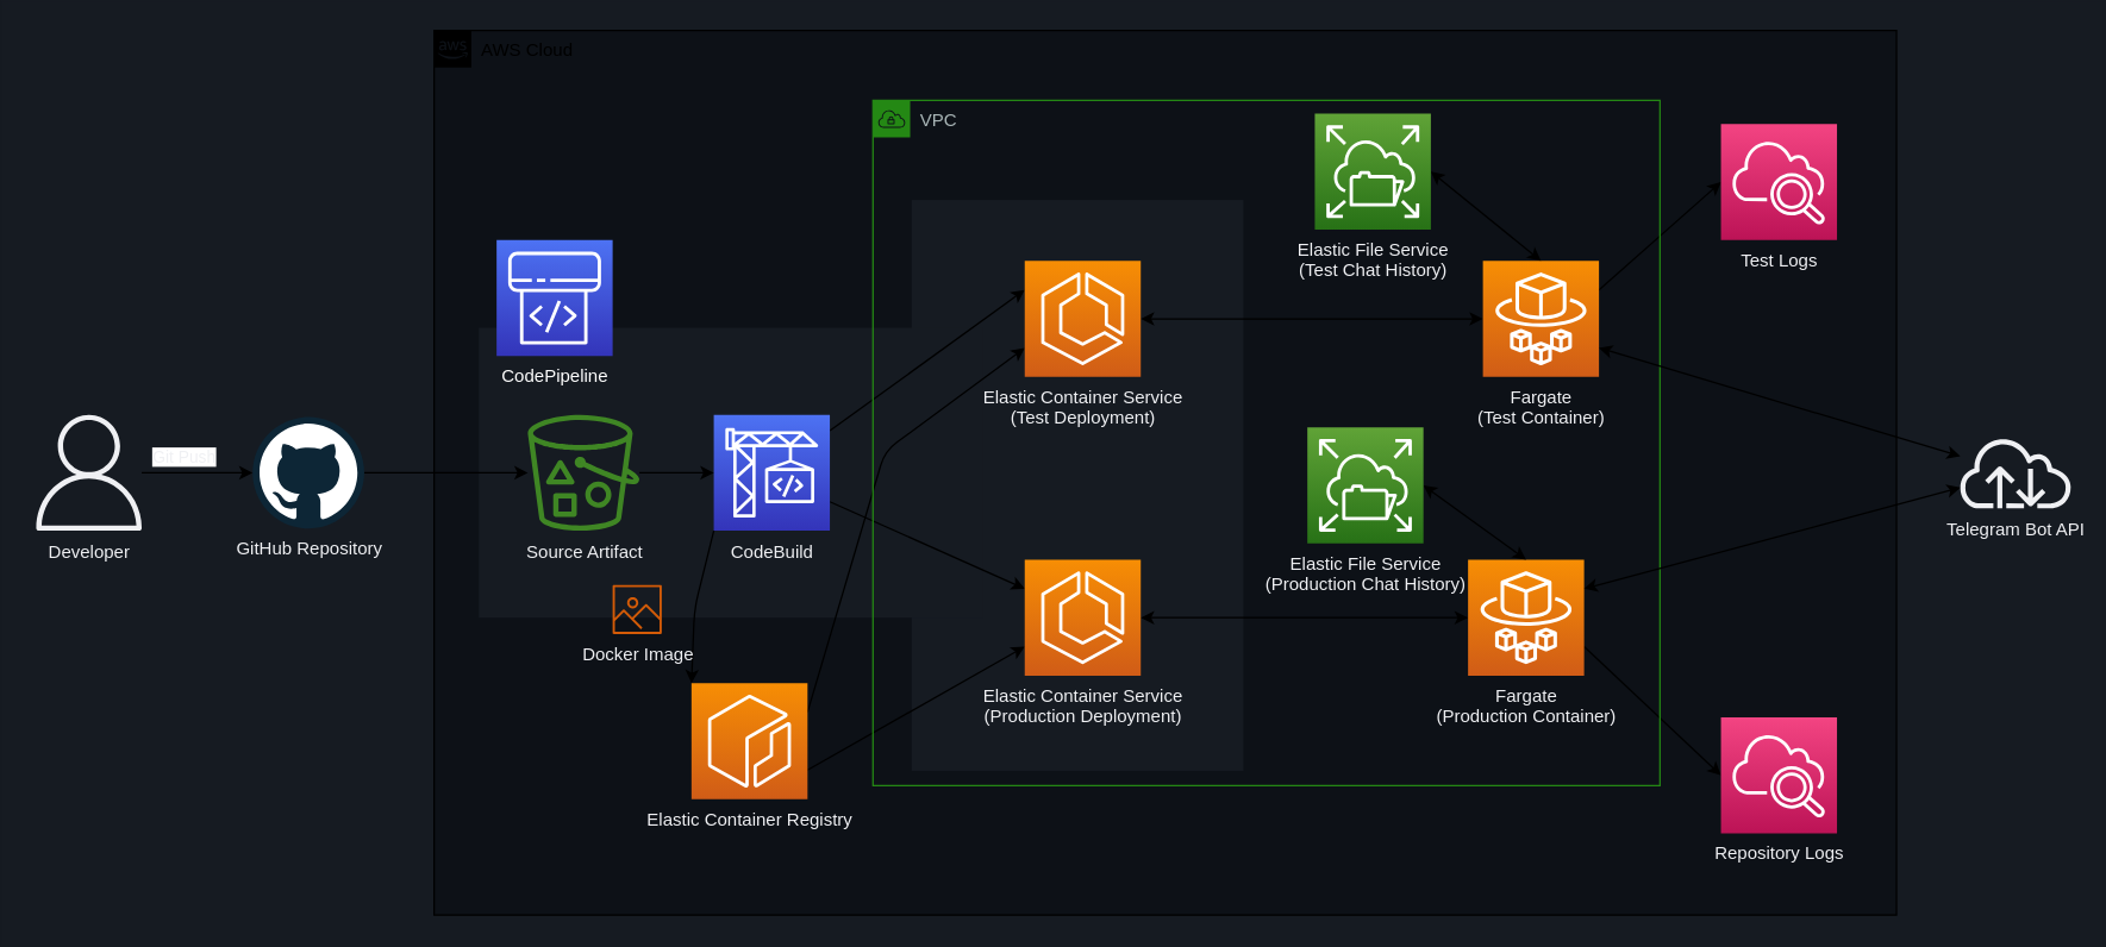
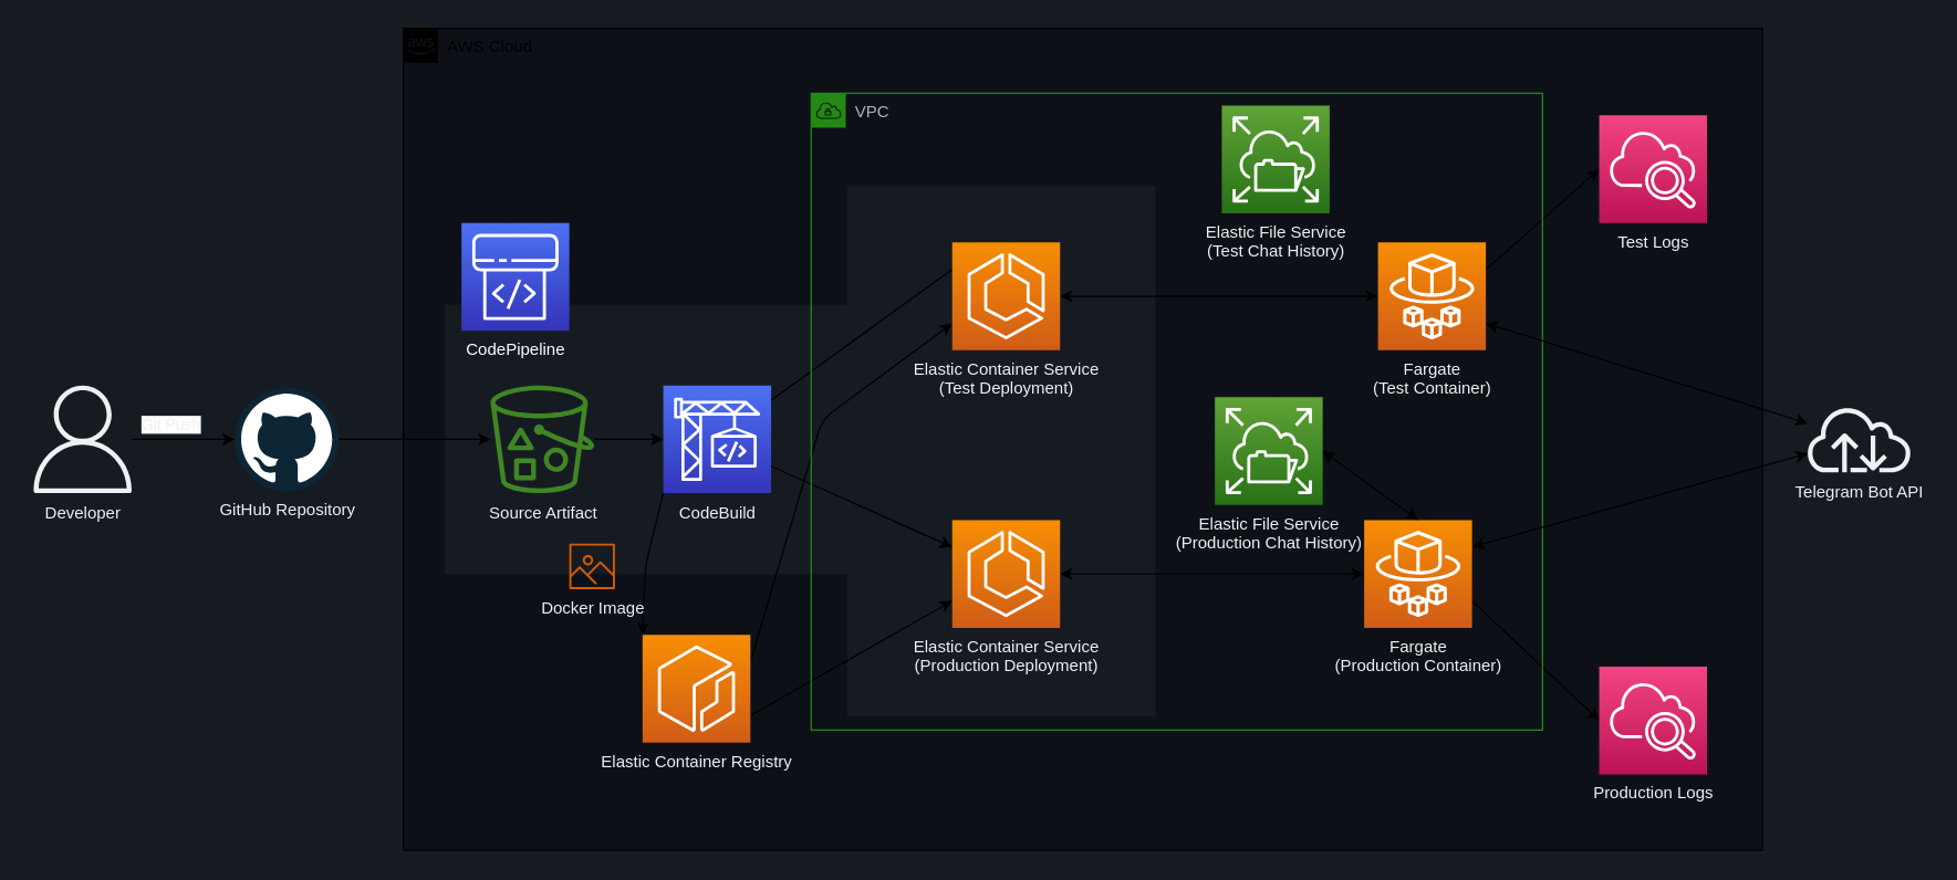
  <mxCell id="0" />
  <mxCell id="1" parent="0" />
  <mxCell id="2" value="AWS Cloud" style="points=[[0,0],[0.25,0],[0.5,0],[0.75,0],[1,0],[1,0.25],[1,0.5],[1,0.75],[1,1],[0.75,1],[0.5,1],[0.25,1],[0,1],[0,0.75],[0,0.5],[0,0.25]];outlineConnect=0;html=1;whiteSpace=wrap;fontSize=12;fontStyle=0;container=1;pointerEvents=0;collapsible=0;recursiveResize=0;shape=mxgraph.aws4.group;grIcon=mxgraph.aws4.group_aws_cloud_alt;verticalAlign=top;align=left;spacingLeft=30;dashed=0;fillColor=#0d1117;" vertex="1" parent="1"><mxGeometry x="291" y="20" width="983" height="595" as="geometry" /></mxCell>
  <mxCell id="3" value="" style="fillColor=#161b22;strokeColor=none;dashed=0;verticalAlign=top;fontStyle=0;fontColor=#EFF0F3;rounded=0;" vertex="1" parent="2"><mxGeometry x="321" y="114" width="223" height="384" as="geometry" /></mxCell>
  <mxCell id="4" value="" style="fillColor=#161b22;strokeColor=none;dashed=0;verticalAlign=top;fontStyle=0;fontColor=#EFF0F3;rounded=0;" vertex="1" parent="2"><mxGeometry x="30" y="200" width="339" height="195" as="geometry" /></mxCell>
  <mxCell id="5" value="&lt;font color=&quot;#ffffff&quot;&gt;CodePipeline&lt;/font&gt;" style="sketch=0;points=[[0,0,0],[0.25,0,0],[0.5,0,0],[0.75,0,0],[1,0,0],[0,1,0],[0.25,1,0],[0.5,1,0],[0.75,1,0],[1,1,0],[0,0.25,0],[0,0.5,0],[0,0.75,0],[1,0.25,0],[1,0.5,0],[1,0.75,0]];outlineConnect=0;fontColor=#232F3E;gradientColor=#4D72F3;gradientDirection=north;fillColor=#3334B9;strokeColor=#ffffff;dashed=0;verticalLabelPosition=bottom;verticalAlign=top;align=center;html=1;fontSize=12;fontStyle=0;aspect=fixed;shape=mxgraph.aws4.resourceIcon;resIcon=mxgraph.aws4.codepipeline;" vertex="1" parent="2"><mxGeometry x="42" y="141" width="78" height="78" as="geometry" /></mxCell>
  <mxCell id="6" style="edgeStyle=none;html=1;entryX=0;entryY=0;entryDx=0;entryDy=0;entryPerimeter=0;fontColor=#EFF0F3;exitX=0;exitY=1;exitDx=0;exitDy=0;exitPerimeter=0;" edge="1" parent="2" source="9" target="13"><mxGeometry relative="1" as="geometry"><Array as="points"><mxPoint x="175" y="389" /></Array></mxGeometry></mxCell>
- <mxCell id="7" value="" style="edgeStyle=none;html=1;fontColor=#EFF0F3;entryX=0;entryY=0.25;entryDx=0;entryDy=0;entryPerimeter=0;shadow=0;" edge="1" parent="2" source="9" target="19"><mxGeometry relative="1" as="geometry" /></mxCell>
+ <mxCell id="7" value="" style="edgeStyle=none;html=1;fontColor=#EFF0F3;entryX=0;entryY=0.25;entryDx=0;entryDy=0;entryPerimeter=0;shadow=0;endArrow=none;" edge="1" parent="2" source="9" target="19"><mxGeometry relative="1" as="geometry" /></mxCell>
  <mxCell id="8" style="edgeStyle=none;html=1;exitX=1;exitY=0.75;exitDx=0;exitDy=0;exitPerimeter=0;entryX=0;entryY=0.25;entryDx=0;entryDy=0;entryPerimeter=0;shadow=0;fontColor=#EFF0F3;" edge="1" parent="2" source="9" target="17"><mxGeometry relative="1" as="geometry" /></mxCell>
  <mxCell id="9" value="&lt;font color=&quot;#eff0f3&quot;&gt;CodeBuild&lt;/font&gt;" style="sketch=0;points=[[0,0,0],[0.25,0,0],[0.5,0,0],[0.75,0,0],[1,0,0],[0,1,0],[0.25,1,0],[0.5,1,0],[0.75,1,0],[1,1,0],[0,0.25,0],[0,0.5,0],[0,0.75,0],[1,0.25,0],[1,0.5,0],[1,0.75,0]];outlineConnect=0;fontColor=#232F3E;gradientColor=#4D72F3;gradientDirection=north;fillColor=#3334B9;strokeColor=#ffffff;dashed=0;verticalLabelPosition=bottom;verticalAlign=top;align=center;html=1;fontSize=12;fontStyle=0;aspect=fixed;shape=mxgraph.aws4.resourceIcon;resIcon=mxgraph.aws4.codebuild;" vertex="1" parent="2"><mxGeometry x="188" y="258.5" width="78" height="78" as="geometry" /></mxCell>
  <mxCell id="10" value="&lt;font color=&quot;#eff0f3&quot;&gt;Docker Image&lt;/font&gt;" style="sketch=0;outlineConnect=0;fontColor=#232F3E;gradientColor=none;fillColor=#D45B07;strokeColor=none;dashed=0;verticalLabelPosition=bottom;verticalAlign=top;align=center;html=1;fontSize=12;fontStyle=0;aspect=fixed;pointerEvents=1;shape=mxgraph.aws4.container_registry_image;" vertex="1" parent="2"><mxGeometry x="120" y="373" width="33" height="33" as="geometry" /></mxCell>
  <mxCell id="11" style="edgeStyle=none;html=1;exitX=1;exitY=0.25;exitDx=0;exitDy=0;exitPerimeter=0;entryX=0;entryY=0.75;entryDx=0;entryDy=0;entryPerimeter=0;shadow=0;fontColor=#EFF0F3;" edge="1" parent="2" source="13" target="19"><mxGeometry relative="1" as="geometry"><Array as="points"><mxPoint x="303" y="283" /></Array></mxGeometry></mxCell>
  <mxCell id="12" style="edgeStyle=none;html=1;exitX=1;exitY=0.75;exitDx=0;exitDy=0;exitPerimeter=0;entryX=0;entryY=0.75;entryDx=0;entryDy=0;entryPerimeter=0;shadow=0;fontColor=#EFF0F3;" edge="1" parent="2" source="13" target="17"><mxGeometry relative="1" as="geometry" /></mxCell>
  <mxCell id="13" value="&lt;font color=&quot;#eff0f3&quot;&gt;Elastic Container Registry&lt;/font&gt;" style="sketch=0;points=[[0,0,0],[0.25,0,0],[0.5,0,0],[0.75,0,0],[1,0,0],[0,1,0],[0.25,1,0],[0.5,1,0],[0.75,1,0],[1,1,0],[0,0.25,0],[0,0.5,0],[0,0.75,0],[1,0.25,0],[1,0.5,0],[1,0.75,0]];outlineConnect=0;fontColor=#232F3E;gradientColor=#F78E04;gradientDirection=north;fillColor=#D05C17;strokeColor=#ffffff;dashed=0;verticalLabelPosition=bottom;verticalAlign=top;align=center;html=1;fontSize=12;fontStyle=0;aspect=fixed;shape=mxgraph.aws4.resourceIcon;resIcon=mxgraph.aws4.ecr;" vertex="1" parent="2"><mxGeometry x="173" y="439" width="78" height="78" as="geometry" /></mxCell>
  <mxCell id="14" value="" style="edgeStyle=none;html=1;fontColor=#EFF0F3;" edge="1" parent="2" source="15" target="9"><mxGeometry relative="1" as="geometry" /></mxCell>
  <mxCell id="15" value="&lt;font color=&quot;#eff0f3&quot;&gt;Source Artifact&lt;/font&gt;" style="sketch=0;outlineConnect=0;fontColor=#232F3E;gradientColor=none;fillColor=#3F8624;strokeColor=none;dashed=0;verticalLabelPosition=bottom;verticalAlign=top;align=center;html=1;fontSize=12;fontStyle=0;aspect=fixed;pointerEvents=1;shape=mxgraph.aws4.bucket_with_objects;" vertex="1" parent="2"><mxGeometry x="63" y="258.5" width="75" height="78" as="geometry" /></mxCell>
  <mxCell id="16" style="edgeStyle=none;sketch=0;html=1;exitX=1;exitY=0.5;exitDx=0;exitDy=0;exitPerimeter=0;entryX=0;entryY=0.5;entryDx=0;entryDy=0;entryPerimeter=0;shadow=0;fontColor=#EFF0F3;startArrow=classic;startFill=1;" edge="1" parent="2" source="17" target="21"><mxGeometry relative="1" as="geometry" /></mxCell>
  <mxCell id="17" value="&lt;font color=&quot;#eff0f3&quot;&gt;Elastic Container Service&lt;br&gt;(Production Deployment)&lt;br&gt;&lt;/font&gt;" style="sketch=0;points=[[0,0,0],[0.25,0,0],[0.5,0,0],[0.75,0,0],[1,0,0],[0,1,0],[0.25,1,0],[0.5,1,0],[0.75,1,0],[1,1,0],[0,0.25,0],[0,0.5,0],[0,0.75,0],[1,0.25,0],[1,0.5,0],[1,0.75,0]];outlineConnect=0;fontColor=#232F3E;gradientColor=#F78E04;gradientDirection=north;fillColor=#D05C17;strokeColor=#ffffff;dashed=0;verticalLabelPosition=bottom;verticalAlign=top;align=center;html=1;fontSize=12;fontStyle=0;aspect=fixed;shape=mxgraph.aws4.resourceIcon;resIcon=mxgraph.aws4.ecs;" vertex="1" parent="2"><mxGeometry x="397" y="356" width="78" height="78" as="geometry" /></mxCell>
  <mxCell id="18" style="edgeStyle=none;html=1;exitX=1;exitY=0.5;exitDx=0;exitDy=0;exitPerimeter=0;entryX=0;entryY=0.5;entryDx=0;entryDy=0;entryPerimeter=0;shadow=0;fontColor=#EFF0F3;startArrow=classic;startFill=1;" edge="1" parent="2" source="19" target="23"><mxGeometry relative="1" as="geometry" /></mxCell>
  <mxCell id="19" value="&lt;font color=&quot;#eff0f3&quot;&gt;Elastic Container Service&lt;br&gt;(Test Deployment)&lt;br&gt;&lt;/font&gt;" style="sketch=0;points=[[0,0,0],[0.25,0,0],[0.5,0,0],[0.75,0,0],[1,0,0],[0,1,0],[0.25,1,0],[0.5,1,0],[0.75,1,0],[1,1,0],[0,0.25,0],[0,0.5,0],[0,0.75,0],[1,0.25,0],[1,0.5,0],[1,0.75,0]];outlineConnect=0;fontColor=#232F3E;gradientColor=#F78E04;gradientDirection=north;fillColor=#D05C17;strokeColor=#ffffff;dashed=0;verticalLabelPosition=bottom;verticalAlign=top;align=center;html=1;fontSize=12;fontStyle=0;aspect=fixed;shape=mxgraph.aws4.resourceIcon;resIcon=mxgraph.aws4.ecs;" vertex="1" parent="2"><mxGeometry x="397" y="155" width="78" height="78" as="geometry" /></mxCell>
  <mxCell id="20" style="edgeStyle=none;sketch=0;html=1;exitX=1;exitY=0.75;exitDx=0;exitDy=0;exitPerimeter=0;entryX=0;entryY=0.5;entryDx=0;entryDy=0;entryPerimeter=0;shadow=0;fontColor=#EFF0F3;startArrow=none;startFill=0;" edge="1" parent="2" source="21" target="30"><mxGeometry relative="1" as="geometry" /></mxCell>
  <mxCell id="21" value="&lt;font color=&quot;#eff0f3&quot;&gt;Fargate&lt;br&gt;(Production Container)&lt;br&gt;&lt;/font&gt;" style="sketch=0;points=[[0,0,0],[0.25,0,0],[0.5,0,0],[0.75,0,0],[1,0,0],[0,1,0],[0.25,1,0],[0.5,1,0],[0.75,1,0],[1,1,0],[0,0.25,0],[0,0.5,0],[0,0.75,0],[1,0.25,0],[1,0.5,0],[1,0.75,0]];outlineConnect=0;fontColor=#232F3E;gradientColor=#F78E04;gradientDirection=north;fillColor=#D05C17;strokeColor=#ffffff;dashed=0;verticalLabelPosition=bottom;verticalAlign=top;align=center;html=1;fontSize=12;fontStyle=0;aspect=fixed;shape=mxgraph.aws4.resourceIcon;resIcon=mxgraph.aws4.fargate;" vertex="1" parent="2"><mxGeometry x="695" y="356" width="78" height="78" as="geometry" /></mxCell>
  <mxCell id="22" style="edgeStyle=none;sketch=0;html=1;exitX=1;exitY=0.25;exitDx=0;exitDy=0;exitPerimeter=0;entryX=0;entryY=0.5;entryDx=0;entryDy=0;entryPerimeter=0;shadow=0;fontColor=#EFF0F3;startArrow=none;startFill=0;" edge="1" parent="2" source="23" target="29"><mxGeometry relative="1" as="geometry" /></mxCell>
  <mxCell id="23" value="&lt;font color=&quot;#eff0f3&quot;&gt;Fargate&lt;br&gt;(Test Container)&lt;br&gt;&lt;/font&gt;" style="sketch=0;points=[[0,0,0],[0.25,0,0],[0.5,0,0],[0.75,0,0],[1,0,0],[0,1,0],[0.25,1,0],[0.5,1,0],[0.75,1,0],[1,1,0],[0,0.25,0],[0,0.5,0],[0,0.75,0],[1,0.25,0],[1,0.5,0],[1,0.75,0]];outlineConnect=0;fontColor=#232F3E;gradientColor=#F78E04;gradientDirection=north;fillColor=#D05C17;strokeColor=#ffffff;dashed=0;verticalLabelPosition=bottom;verticalAlign=top;align=center;html=1;fontSize=12;fontStyle=0;aspect=fixed;shape=mxgraph.aws4.resourceIcon;resIcon=mxgraph.aws4.fargate;" vertex="1" parent="2"><mxGeometry x="705" y="155" width="78" height="78" as="geometry" /></mxCell>
- <mxCell id="24" style="edgeStyle=none;sketch=0;html=1;exitX=1;exitY=0.5;exitDx=0;exitDy=0;exitPerimeter=0;entryX=0.5;entryY=0;entryDx=0;entryDy=0;entryPerimeter=0;shadow=0;fontColor=#EFF0F3;startArrow=classic;startFill=1;" edge="1" parent="2" source="25" target="23"><mxGeometry relative="1" as="geometry" /></mxCell>
  <mxCell id="25" value="&lt;font color=&quot;#eff0f3&quot;&gt;Elastic File Service&lt;br&gt;(Test Chat History)&lt;br&gt;&lt;/font&gt;" style="sketch=0;points=[[0,0,0],[0.25,0,0],[0.5,0,0],[0.75,0,0],[1,0,0],[0,1,0],[0.25,1,0],[0.5,1,0],[0.75,1,0],[1,1,0],[0,0.25,0],[0,0.5,0],[0,0.75,0],[1,0.25,0],[1,0.5,0],[1,0.75,0]];outlineConnect=0;fontColor=#232F3E;gradientColor=#60A337;gradientDirection=north;fillColor=#277116;strokeColor=#ffffff;dashed=0;verticalLabelPosition=bottom;verticalAlign=top;align=center;html=1;fontSize=12;fontStyle=0;aspect=fixed;shape=mxgraph.aws4.resourceIcon;resIcon=mxgraph.aws4.elastic_file_system;" vertex="1" parent="2"><mxGeometry x="592" y="56" width="78" height="78" as="geometry" /></mxCell>
  <mxCell id="26" style="edgeStyle=none;sketch=0;html=1;exitX=1;exitY=0.5;exitDx=0;exitDy=0;exitPerimeter=0;entryX=0.5;entryY=0;entryDx=0;entryDy=0;entryPerimeter=0;shadow=0;fontColor=#EFF0F3;startArrow=classic;startFill=1;" edge="1" parent="2" source="27" target="21"><mxGeometry relative="1" as="geometry" /></mxCell>
  <mxCell id="27" value="&lt;font color=&quot;#eff0f3&quot;&gt;Elastic File Service&lt;br&gt;(Production Chat History)&lt;br&gt;&lt;/font&gt;" style="sketch=0;points=[[0,0,0],[0.25,0,0],[0.5,0,0],[0.75,0,0],[1,0,0],[0,1,0],[0.25,1,0],[0.5,1,0],[0.75,1,0],[1,1,0],[0,0.25,0],[0,0.5,0],[0,0.75,0],[1,0.25,0],[1,0.5,0],[1,0.75,0]];outlineConnect=0;fontColor=#232F3E;gradientColor=#60A337;gradientDirection=north;fillColor=#277116;strokeColor=#ffffff;dashed=0;verticalLabelPosition=bottom;verticalAlign=top;align=center;html=1;fontSize=12;fontStyle=0;aspect=fixed;shape=mxgraph.aws4.resourceIcon;resIcon=mxgraph.aws4.elastic_file_system;" vertex="1" parent="2"><mxGeometry x="587" y="267" width="78" height="78" as="geometry" /></mxCell>
  <mxCell id="28" value="VPC" style="points=[[0,0],[0.25,0],[0.5,0],[0.75,0],[1,0],[1,0.25],[1,0.5],[1,0.75],[1,1],[0.75,1],[0.5,1],[0.25,1],[0,1],[0,0.75],[0,0.5],[0,0.25]];outlineConnect=0;gradientColor=none;html=1;whiteSpace=wrap;fontSize=12;fontStyle=0;container=1;pointerEvents=0;collapsible=0;recursiveResize=0;shape=mxgraph.aws4.group;grIcon=mxgraph.aws4.group_vpc;strokeColor=#248814;fillColor=none;verticalAlign=top;align=left;spacingLeft=30;fontColor=#AAB7B8;dashed=0;rounded=0;" vertex="1" parent="2"><mxGeometry x="295" y="47" width="529" height="461" as="geometry" /></mxCell>
  <mxCell id="29" value="&lt;font color=&quot;#eff0f3&quot;&gt;Test Logs&lt;/font&gt;" style="sketch=0;points=[[0,0,0],[0.25,0,0],[0.5,0,0],[0.75,0,0],[1,0,0],[0,1,0],[0.25,1,0],[0.5,1,0],[0.75,1,0],[1,1,0],[0,0.25,0],[0,0.5,0],[0,0.75,0],[1,0.25,0],[1,0.5,0],[1,0.75,0]];points=[[0,0,0],[0.25,0,0],[0.5,0,0],[0.75,0,0],[1,0,0],[0,1,0],[0.25,1,0],[0.5,1,0],[0.75,1,0],[1,1,0],[0,0.25,0],[0,0.5,0],[0,0.75,0],[1,0.25,0],[1,0.5,0],[1,0.75,0]];outlineConnect=0;fontColor=#232F3E;gradientColor=#F34482;gradientDirection=north;fillColor=#BC1356;strokeColor=#ffffff;dashed=0;verticalLabelPosition=bottom;verticalAlign=top;align=center;html=1;fontSize=12;fontStyle=0;aspect=fixed;shape=mxgraph.aws4.resourceIcon;resIcon=mxgraph.aws4.cloudwatch_2;rounded=0;" vertex="1" parent="2"><mxGeometry x="865" y="63" width="78" height="78" as="geometry" /></mxCell>
- <mxCell id="30" value="&lt;font color=&quot;#eff0f3&quot;&gt;Repository&amp;nbsp;Logs&lt;/font&gt;" style="sketch=0;points=[[0,0,0],[0.25,0,0],[0.5,0,0],[0.75,0,0],[1,0,0],[0,1,0],[0.25,1,0],[0.5,1,0],[0.75,1,0],[1,1,0],[0,0.25,0],[0,0.5,0],[0,0.75,0],[1,0.25,0],[1,0.5,0],[1,0.75,0]];points=[[0,0,0],[0.25,0,0],[0.5,0,0],[0.75,0,0],[1,0,0],[0,1,0],[0.25,1,0],[0.5,1,0],[0.75,1,0],[1,1,0],[0,0.25,0],[0,0.5,0],[0,0.75,0],[1,0.25,0],[1,0.5,0],[1,0.75,0]];outlineConnect=0;fontColor=#232F3E;gradientColor=#F34482;gradientDirection=north;fillColor=#BC1356;strokeColor=#ffffff;dashed=0;verticalLabelPosition=bottom;verticalAlign=top;align=center;html=1;fontSize=12;fontStyle=0;aspect=fixed;shape=mxgraph.aws4.resourceIcon;resIcon=mxgraph.aws4.cloudwatch_2;rounded=0;" vertex="1" parent="2"><mxGeometry x="865" y="462" width="78" height="78" as="geometry" /></mxCell>
+ <mxCell id="30" value="&lt;font color=&quot;#eff0f3&quot;&gt;Production&amp;nbsp;Logs&lt;/font&gt;" style="sketch=0;points=[[0,0,0],[0.25,0,0],[0.5,0,0],[0.75,0,0],[1,0,0],[0,1,0],[0.25,1,0],[0.5,1,0],[0.75,1,0],[1,1,0],[0,0.25,0],[0,0.5,0],[0,0.75,0],[1,0.25,0],[1,0.5,0],[1,0.75,0]];points=[[0,0,0],[0.25,0,0],[0.5,0,0],[0.75,0,0],[1,0,0],[0,1,0],[0.25,1,0],[0.5,1,0],[0.75,1,0],[1,1,0],[0,0.25,0],[0,0.5,0],[0,0.75,0],[1,0.25,0],[1,0.5,0],[1,0.75,0]];outlineConnect=0;fontColor=#232F3E;gradientColor=#F34482;gradientDirection=north;fillColor=#BC1356;strokeColor=#ffffff;dashed=0;verticalLabelPosition=bottom;verticalAlign=top;align=center;html=1;fontSize=12;fontStyle=0;aspect=fixed;shape=mxgraph.aws4.resourceIcon;resIcon=mxgraph.aws4.cloudwatch_2;rounded=0;" vertex="1" parent="2"><mxGeometry x="865" y="462" width="78" height="78" as="geometry" /></mxCell>
  <mxCell id="31" value="" style="edgeStyle=none;html=1;fontColor=#EFF0F3;" edge="1" parent="1" source="32" target="15"><mxGeometry relative="1" as="geometry" /></mxCell>
  <mxCell id="32" value="&lt;font color=&quot;#eff0f3&quot;&gt;GitHub Repository&lt;/font&gt;" style="dashed=0;outlineConnect=0;html=1;align=center;labelPosition=center;verticalLabelPosition=bottom;verticalAlign=top;shape=mxgraph.weblogos.github" vertex="1" parent="1"><mxGeometry x="169" y="280" width="75" height="75" as="geometry" /></mxCell>
  <mxCell id="33" value="" style="edgeStyle=none;html=1;fontColor=#EFF0F3;" edge="1" parent="1" source="35" target="32"><mxGeometry relative="1" as="geometry" /></mxCell>
  <mxCell id="34" value="Git Push" style="edgeLabel;html=1;align=center;verticalAlign=middle;resizable=0;points=[];fontColor=#EFF0F3;" vertex="1" connectable="0" parent="33"><mxGeometry x="0.252" y="-1" relative="1" as="geometry"><mxPoint x="-19" y="-12" as="offset" /></mxGeometry></mxCell>
  <mxCell id="35" value="&lt;font color=&quot;#eff0f3&quot;&gt;Developer&lt;/font&gt;" style="sketch=0;outlineConnect=0;fontColor=#232F3E;gradientColor=none;fillColor=#EFF0F3;strokeColor=none;dashed=0;verticalLabelPosition=bottom;verticalAlign=top;align=center;html=1;fontSize=12;fontStyle=0;aspect=fixed;pointerEvents=1;shape=mxgraph.aws4.user;rounded=0;" vertex="1" parent="1"><mxGeometry x="20" y="278.5" width="78" height="78" as="geometry" /></mxCell>
- <mxCell id="36" value="&lt;font color=&quot;#eff0f3&quot;&gt;Telegram Bot API&lt;/font&gt;" style="sketch=0;outlineConnect=0;fontColor=#232F3E;gradientColor=none;fillColor=#EFF0F3;strokeColor=none;dashed=0;verticalLabelPosition=bottom;verticalAlign=top;align=center;html=1;fontSize=12;fontStyle=0;aspect=fixed;pointerEvents=1;shape=mxgraph.aws4.internet;rounded=0;" vertex="1" parent="1"><mxGeometry x="1315" y="293.5" width="78" height="48" as="geometry" /></mxCell>
+ <mxCell id="36" value="&lt;font color=&quot;#eff0f3&quot;&gt;Telegram Bot API&lt;/font&gt;" style="sketch=0;outlineConnect=0;fontColor=#232F3E;gradientColor=none;fillColor=#EFF0F3;strokeColor=none;dashed=0;verticalLabelPosition=bottom;verticalAlign=top;align=center;html=1;fontSize=12;fontStyle=0;aspect=fixed;pointerEvents=1;shape=mxgraph.aws4.internet;rounded=0;" vertex="1" parent="1"><mxGeometry x="1305" y="293.5" width="78" height="48" as="geometry" /></mxCell>
  <mxCell id="37" style="edgeStyle=none;sketch=0;html=1;exitX=1;exitY=0.75;exitDx=0;exitDy=0;exitPerimeter=0;shadow=0;fontColor=#EFF0F3;startArrow=classic;startFill=1;" edge="1" parent="1" source="23" target="36"><mxGeometry relative="1" as="geometry" /></mxCell>
  <mxCell id="38" style="edgeStyle=none;sketch=0;html=1;exitX=1;exitY=0.25;exitDx=0;exitDy=0;exitPerimeter=0;shadow=0;fontColor=#EFF0F3;startArrow=classic;startFill=1;" edge="1" parent="1" source="21" target="36"><mxGeometry relative="1" as="geometry" /></mxCell>
